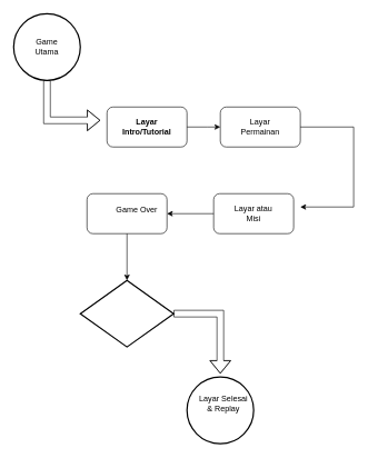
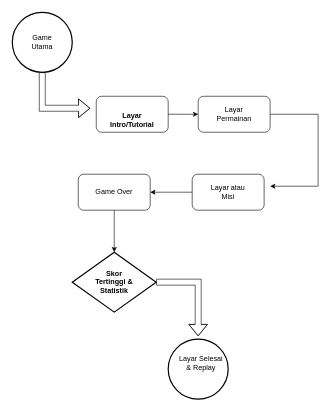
  <mxCell id="0" />
  <mxCell id="1" parent="0" />
  <mxCell id="2" value="" style="strokeWidth=2;html=1;shape=mxgraph.flowchart.start_2;whiteSpace=wrap;" vertex="1" parent="1"><mxGeometry x="20" y="20" width="100" height="100" as="geometry" /></mxCell>
  <mxCell id="3" value="" style="shape=flexArrow;endArrow=classic;html=1;rounded=0;exitX=0.5;exitY=1;exitDx=0;exitDy=0;exitPerimeter=0;" edge="1" parent="1" source="2"><mxGeometry width="50" height="50" relative="1" as="geometry"><mxPoint x="70" y="130" as="sourcePoint" /><mxPoint x="150" y="180" as="targetPoint" /><Array as="points"><mxPoint x="70" y="180" /></Array></mxGeometry></mxCell>
  <mxCell id="4" value="" style="rounded=1;whiteSpace=wrap;html=1;" vertex="1" parent="1"><mxGeometry x="160" y="160" width="120" height="60" as="geometry" /></mxCell>
  <mxCell id="5" value="" style="endArrow=classic;html=1;rounded=0;" edge="1" parent="1"><mxGeometry width="50" height="50" relative="1" as="geometry"><mxPoint x="280" y="190" as="sourcePoint" /><mxPoint x="330" y="190" as="targetPoint" /><Array as="points"><mxPoint x="310" y="190" /></Array></mxGeometry></mxCell>
  <mxCell id="6" value="" style="rounded=1;whiteSpace=wrap;html=1;" vertex="1" parent="1"><mxGeometry x="330" y="160" width="120" height="60" as="geometry" /></mxCell>
  <mxCell id="7" value="" style="endArrow=classic;html=1;rounded=0;" edge="1" parent="1"><mxGeometry width="50" height="50" relative="1" as="geometry"><mxPoint x="450" y="190" as="sourcePoint" /><mxPoint x="450" y="310" as="targetPoint" /><Array as="points"><mxPoint x="530" y="190" /><mxPoint x="530" y="310" /></Array></mxGeometry></mxCell>
  <mxCell id="8" value="" style="rounded=1;whiteSpace=wrap;html=1;" vertex="1" parent="1"><mxGeometry x="320" y="290" width="120" height="60" as="geometry" /></mxCell>
  <mxCell id="9" value="" style="strokeWidth=2;html=1;shape=mxgraph.flowchart.decision;whiteSpace=wrap;" vertex="1" parent="1"><mxGeometry x="120" y="420" width="140" height="100" as="geometry" /></mxCell>
  <mxCell id="10" value="" style="strokeWidth=2;html=1;shape=mxgraph.flowchart.start_2;whiteSpace=wrap;" vertex="1" parent="1"><mxGeometry x="280" y="565" width="100" height="100" as="geometry" /></mxCell>
  <mxCell id="11" value="Game Utama" style="text;html=1;align=center;verticalAlign=middle;whiteSpace=wrap;rounded=0;" vertex="1" parent="1"><mxGeometry x="40" y="55" width="60" height="30" as="geometry" /></mxCell>
- <mxCell id="12" value="&lt;strong&gt;Layar Intro/Tutorial&lt;/strong&gt;" style="text;html=1;align=center;verticalAlign=middle;whiteSpace=wrap;rounded=0;" vertex="1" parent="1"><mxGeometry x="190" y="175" width="60" height="30" as="geometry" /></mxCell>
+ <mxCell id="12" value="&lt;strong&gt;Layar Intro/Tutorial&lt;/strong&gt;" style="text;html=1;align=center;verticalAlign=middle;whiteSpace=wrap;rounded=0;" vertex="1" parent="1"><mxGeometry x="190" y="185" width="60" height="30" as="geometry" /></mxCell>
  <mxCell id="13" value="Layar Permainan" style="text;html=1;align=center;verticalAlign=middle;whiteSpace=wrap;rounded=0;" vertex="1" parent="1"><mxGeometry x="350" y="175" width="80" height="30" as="geometry" /></mxCell>
  <mxCell id="14" value="Layar atau Misi" style="text;html=1;align=center;verticalAlign=middle;whiteSpace=wrap;rounded=0;" vertex="1" parent="1"><mxGeometry x="345" y="305" width="70" height="30" as="geometry" /></mxCell>
+ <mxCell id="15" value="&lt;strong&gt;Skor Tertinggi &amp;amp; Statistik&lt;/strong&gt;" style="text;html=1;align=center;verticalAlign=middle;whiteSpace=wrap;rounded=0;" vertex="1" parent="1"><mxGeometry x="155" y="455" width="70" height="30" as="geometry" /></mxCell>
  <mxCell id="16" value="Layar Selesai &amp;amp; Replay" style="text;html=1;align=center;verticalAlign=middle;whiteSpace=wrap;rounded=0;" vertex="1" parent="1"><mxGeometry x="295" y="590" width="80" height="30" as="geometry" /></mxCell>
  <mxCell id="17" value="" style="endArrow=classic;html=1;rounded=0;exitX=0;exitY=0.5;exitDx=0;exitDy=0;" edge="1" parent="1" source="8"><mxGeometry width="50" height="50" relative="1" as="geometry"><mxPoint x="200" y="355" as="sourcePoint" /><mxPoint x="250" y="320" as="targetPoint" /></mxGeometry></mxCell>
  <mxCell id="18" value="" style="rounded=1;whiteSpace=wrap;html=1;" vertex="1" parent="1"><mxGeometry x="130" y="290" width="120" height="60" as="geometry" /></mxCell>
- <mxCell id="19" value="Game Over" style="text;html=1;align=center;verticalAlign=middle;whiteSpace=wrap;rounded=0;" vertex="1" parent="1"><mxGeometry x="170" y="300" width="70" height="30" as="geometry" /></mxCell>
+ <mxCell id="19" value="Game Over" style="text;html=1;align=center;verticalAlign=middle;whiteSpace=wrap;rounded=0;" vertex="1" parent="1"><mxGeometry x="155" y="305" width="70" height="30" as="geometry" /></mxCell>
  <mxCell id="20" value="" style="endArrow=classic;html=1;rounded=0;exitX=0.5;exitY=1;exitDx=0;exitDy=0;" edge="1" parent="1" source="18"><mxGeometry width="50" height="50" relative="1" as="geometry"><mxPoint x="160" y="460" as="sourcePoint" /><mxPoint x="190" y="420" as="targetPoint" /></mxGeometry></mxCell>
  <mxCell id="21" value="" style="shape=flexArrow;endArrow=classic;html=1;rounded=0;" edge="1" parent="1"><mxGeometry width="50" height="50" relative="1" as="geometry"><mxPoint x="260" y="470" as="sourcePoint" /><mxPoint x="330" y="560" as="targetPoint" /><Array as="points"><mxPoint x="330" y="470" /></Array></mxGeometry></mxCell>
